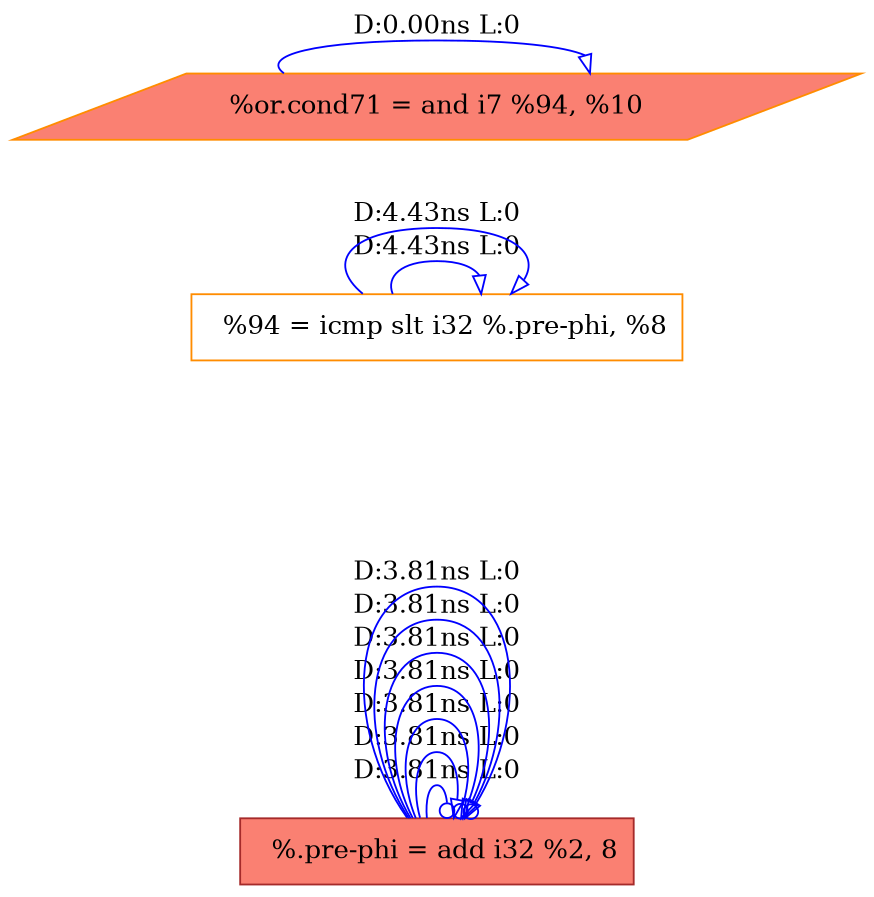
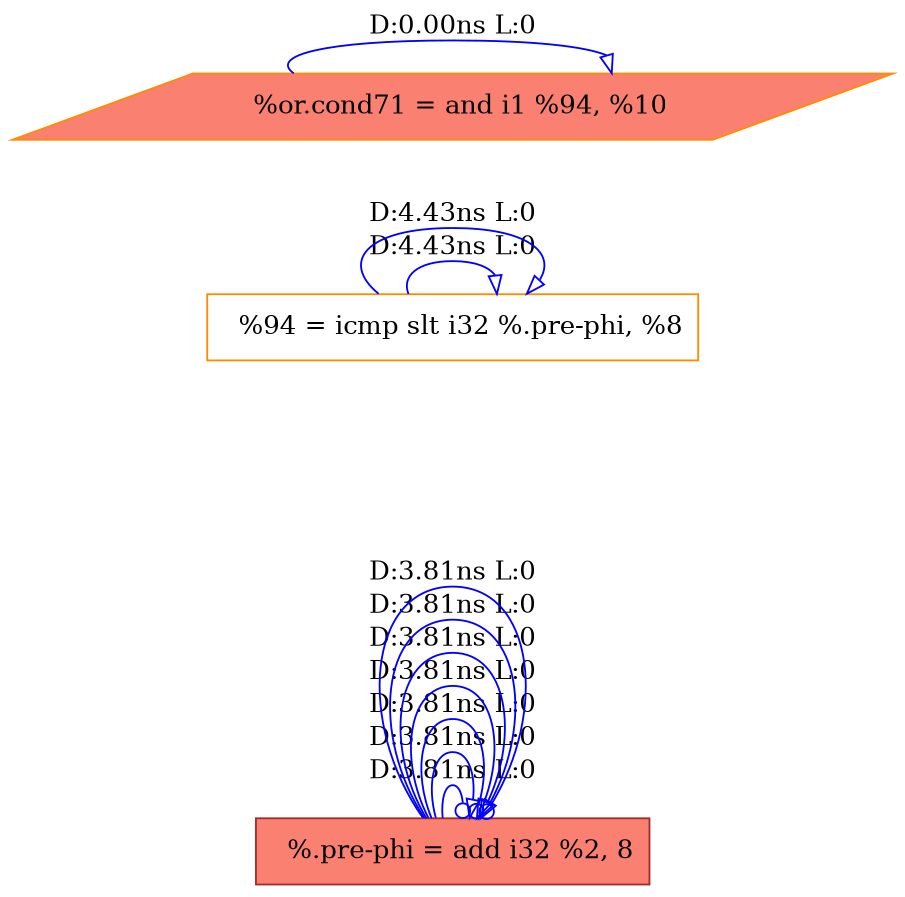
  digraph {
    rankdir=LR
    node [style=filled fillcolor=salmon color=darkorange shape=box]
    edge [color=blue arrowhead=onormal]
    n1 [label="  %.pre-phi = add i32 %2, 8" color=brown]
    n2 [label="  %94 = icmp slt i32 %.pre-phi, %8" fillcolor=white]
-   n3 [label="%or.cond71 = and i7 %94, %10" shape=parallelogram]
+   n3 [label="  %or.cond71 = and i1 %94, %10" shape=parallelogram]
    n1 -> n1 [label="D:3.81ns L:0" arrowhead=odot]
    n1 -> n1 [label="D:3.81ns L:0"]
    n1 -> n1 [label="D:3.81ns L:0" arrowhead=odot]
    n1 -> n1 [label="D:3.81ns L:0"]
    n1 -> n1 [label="D:3.81ns L:0"]
    n1 -> n1 [label="D:3.81ns L:0"]
    n1 -> n1 [label="D:3.81ns L:0" arrowhead=odot]
    n2 -> n2 [label="D:4.43ns L:0"]
    n2 -> n2 [label="D:4.43ns L:0"]
    n3 -> n3 [label="D:0.00ns L:0"]
  }
